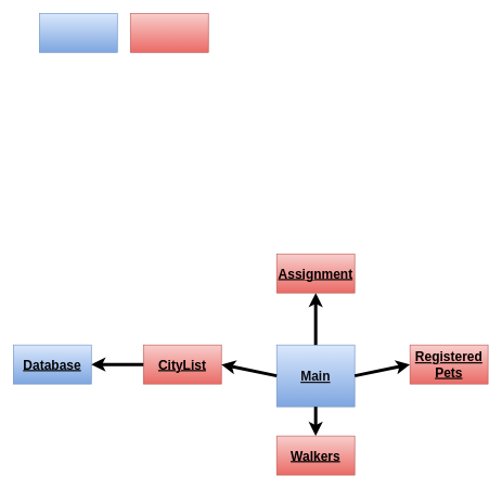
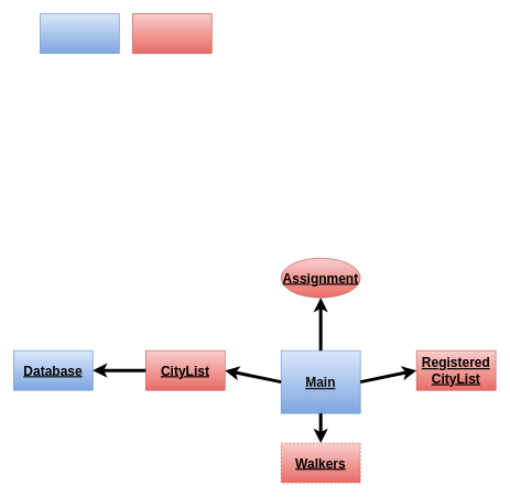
  <mxCell id="0" />
  <mxCell id="1" parent="0" />
  <mxCell id="2" value="Main" style="whiteSpace=wrap;html=1;fillColor=#dae8fc;gradientColor=#7ea6e0;strokeColor=#6c8ebf;fontStyle=5;fontColor=#0e0b0b;fontSize=20;" vertex="1" parent="1"><mxGeometry x="425" y="530" width="120" height="95" as="geometry" /></mxCell>
- <mxCell id="3" value="Assignment" style="whiteSpace=wrap;html=1;fontSize=20;fontStyle=5;fillColor=#f8cecc;gradientColor=#ea6b66;strokeColor=#b85450;fontColor=#000000;" vertex="1" parent="1"><mxGeometry x="425" y="390" width="120" height="60" as="geometry" /></mxCell>
+ <mxCell id="3" value="Assignment" style="ellipse;whiteSpace=wrap;html=1;fontSize=20;fontStyle=5;fillColor=#f8cecc;gradientColor=#ea6b66;strokeColor=#b85450;fontColor=#000000;" vertex="1" parent="1"><mxGeometry x="425" y="390" width="120" height="60" as="geometry" /></mxCell>
  <mxCell id="4" value="" style="whiteSpace=wrap;html=1;fontSize=20;fontStyle=5;fillColor=#f8cecc;gradientColor=#ea6b66;strokeColor=#b85450;fontColor=#000000;" vertex="1" parent="1"><mxGeometry x="200" y="20" width="120" height="60" as="geometry" /></mxCell>
  <mxCell id="5" value="" style="whiteSpace=wrap;html=1;fontSize=20;fontStyle=5;fillColor=#dae8fc;gradientColor=#7ea6e0;strokeColor=#6c8ebf;fontColor=#050505;" vertex="1" parent="1"><mxGeometry y="20" width="120" height="60" as="geometry" x="60" /></mxCell>
  <mxCell id="6" value="CityList" style="whiteSpace=wrap;html=1;fontSize=20;fontStyle=5;fillColor=#f8cecc;gradientColor=#ea6b66;strokeColor=#b85450;fontColor=#000000;" vertex="1" parent="1"><mxGeometry x="220" y="530" width="120" height="60" as="geometry" /></mxCell>
- <mxCell id="7" value="Walkers" style="whiteSpace=wrap;html=1;fontSize=20;fontStyle=5;fillColor=#f8cecc;gradientColor=#ea6b66;strokeColor=#b85450;fontColor=#000000;" vertex="1" parent="1"><mxGeometry x="425" y="670" width="120" height="60" as="geometry" /></mxCell>
- <mxCell id="8" value="Registered&lt;br&gt;Pets" style="whiteSpace=wrap;html=1;fontSize=20;fontStyle=5;fillColor=#f8cecc;gradientColor=#ea6b66;strokeColor=#b85450;fontColor=#000000;" vertex="1" parent="1"><mxGeometry x="630" y="530" width="120" height="60" as="geometry" /></mxCell>
+ <mxCell id="7" value="Walkers" style="whiteSpace=wrap;html=1;fontSize=20;fontStyle=5;fillColor=#f8cecc;gradientColor=#ea6b66;strokeColor=#b85450;fontColor=#000000;dashed=1;" vertex="1" parent="1"><mxGeometry x="425" y="670" width="120" height="60" as="geometry" /></mxCell>
+ <mxCell id="8" value="Registered&lt;br&gt;CityList" style="whiteSpace=wrap;html=1;fontSize=20;fontStyle=5;fillColor=#f8cecc;gradientColor=#ea6b66;strokeColor=#b85450;fontColor=#000000;" vertex="1" parent="1"><mxGeometry x="630" y="530" width="120" height="60" as="geometry" /></mxCell>
  <mxCell id="9" value="Database" style="whiteSpace=wrap;html=1;fontSize=20;fontStyle=5;fillColor=#dae8fc;gradientColor=#7ea6e0;strokeColor=#6c8ebf;fontColor=#050505;" vertex="1" parent="1"><mxGeometry x="20" y="530" width="120" height="60" as="geometry" /></mxCell>
  <mxCell id="10" value="" style="edgeStyle=none;orthogonalLoop=1;jettySize=auto;html=1;fontSize=20;fontColor=#050505;strokeWidth=5;entryX=1;entryY=0.5;entryDx=0;entryDy=0;exitX=0;exitY=0.5;exitDx=0;exitDy=0;" edge="1" parent="1" source="6" target="9"><mxGeometry width="100" relative="1" as="geometry"><mxPoint x="90" y="680" as="sourcePoint" /><mxPoint x="190" y="680" as="targetPoint" /><Array as="points" /></mxGeometry></mxCell>
  <mxCell id="11" value="" style="edgeStyle=none;orthogonalLoop=1;jettySize=auto;html=1;strokeWidth=5;fontSize=20;fontColor=#050505;entryX=0.5;entryY=1;entryDx=0;entryDy=0;exitX=0.5;exitY=0;exitDx=0;exitDy=0;" edge="1" parent="1" source="2" target="3"><mxGeometry width="100" relative="1" as="geometry"><mxPoint x="220" y="410" as="sourcePoint" /><mxPoint x="320" y="410" as="targetPoint" /><Array as="points" /></mxGeometry></mxCell>
  <mxCell id="12" value="" style="edgeStyle=none;orthogonalLoop=1;jettySize=auto;html=1;strokeWidth=5;fontSize=20;fontColor=#050505;entryX=0.5;entryY=0;entryDx=0;entryDy=0;exitX=0.5;exitY=1;exitDx=0;exitDy=0;" edge="1" parent="1" source="2" target="7"><mxGeometry width="100" relative="1" as="geometry"><mxPoint x="280" y="810" as="sourcePoint" /><mxPoint x="380" y="810" as="targetPoint" /><Array as="points" /></mxGeometry></mxCell>
  <mxCell id="13" value="" style="edgeStyle=none;orthogonalLoop=1;jettySize=auto;html=1;strokeWidth=5;fontSize=20;fontColor=#050505;entryX=1;entryY=0.5;entryDx=0;entryDy=0;exitX=0;exitY=0.5;exitDx=0;exitDy=0;" edge="1" parent="1" source="2" target="6"><mxGeometry width="100" relative="1" as="geometry"><mxPoint x="360" y="920" as="sourcePoint" /><mxPoint x="460" y="920" as="targetPoint" /><Array as="points" /></mxGeometry></mxCell>
  <mxCell id="14" value="" style="edgeStyle=none;orthogonalLoop=1;jettySize=auto;html=1;strokeWidth=5;fontSize=20;fontColor=#050505;entryX=0;entryY=0.5;entryDx=0;entryDy=0;exitX=1;exitY=0.5;exitDx=0;exitDy=0;" edge="1" parent="1" source="2" target="8"><mxGeometry width="100" relative="1" as="geometry"><mxPoint x="590" y="680" as="sourcePoint" /><mxPoint x="690" y="680" as="targetPoint" /><Array as="points" /></mxGeometry></mxCell>
